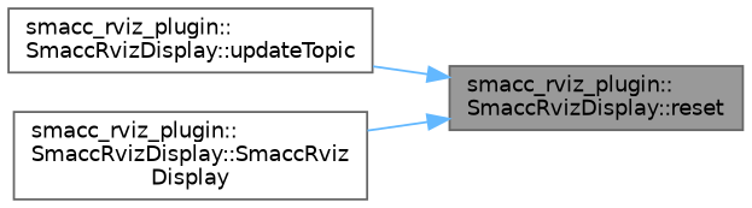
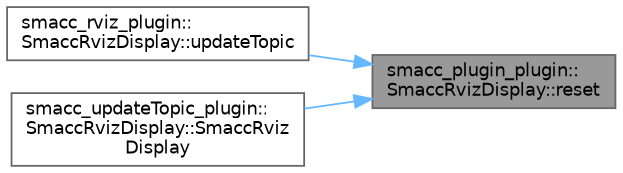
  digraph {
    rankdir=RL
    node [color=grey40 fillcolor=white fontname=Helvetica fontsize=10 shape=box style=filled]
    edge [color=steelblue1 dir=back fontname=Helvetica fontsize=10 labelfontname=Helvetica labelfontsize=10 style=solid]
-   n1 [color=gray40 fillcolor=grey60 fontcolor=black height=0.2 label="smacc_rviz_plugin::\lSmaccRvizDisplay::reset" width=0.4]
+   n1 [color=gray40 fillcolor=grey60 fontcolor=black height=0.2 label="smacc_plugin_plugin::\lSmaccRvizDisplay::reset" width=0.4]
    n2 [height=0.2 label="smacc_rviz_plugin::\lSmaccRvizDisplay::updateTopic" width=0.4]
-   n3 [height=0.2 label="smacc_rviz_plugin::\lSmaccRvizDisplay::SmaccRviz\lDisplay" width=0.4]
+   n3 [height=0.2 label="smacc_updateTopic_plugin::\lSmaccRvizDisplay::SmaccRviz\lDisplay" width=0.4]
    n1 -> n2
    n1 -> n3
  }
